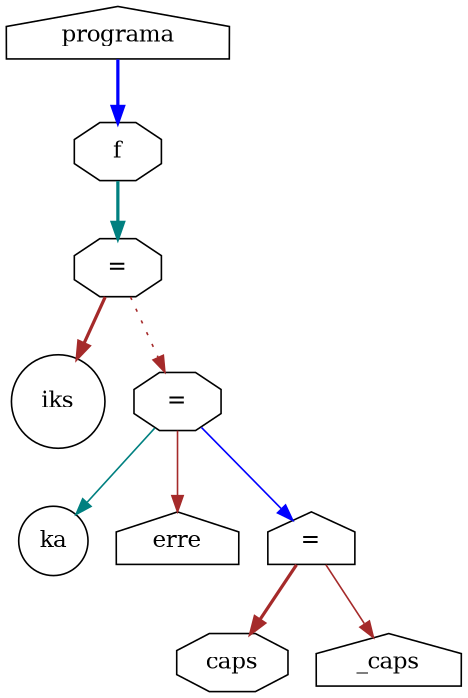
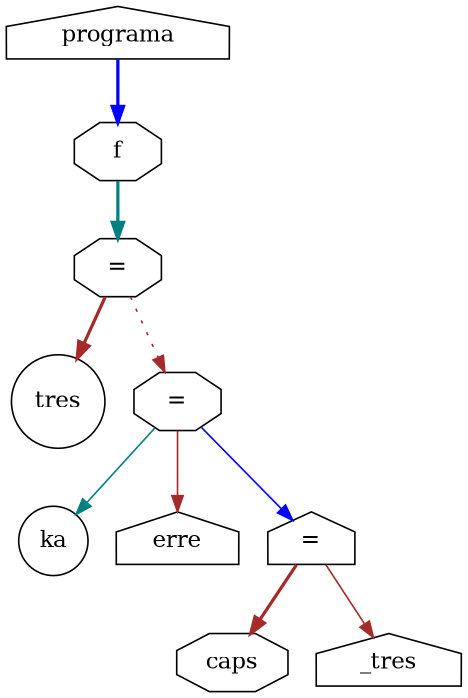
  digraph {
    node [shape=house]
    edge [color=brown style=bold]
    n1 [label=programa]
    n2 [label=f shape=octagon]
    n3 [label="=" shape=octagon]
-   n4 [label=iks shape=circle]
+   n4 [label=tres shape=circle]
    n5 [label="=" shape=octagon]
    n6 [label=ka shape=circle]
    n7 [label=erre]
    n8 [label="="]
    n9 [label=caps shape=octagon]
-   n10 [label=_caps]
+   n10 [label=_tres]
    n1 -> n2 [color=blue]
    n2 -> n3 [color=teal]
    n3 -> n4
    n3 -> n5 [style=dotted]
    n5 -> n6 [color=teal style=solid]
    n5 -> n7 [style=solid]
    n5 -> n8 [color=blue style=solid]
    n8 -> n9
    n8 -> n10 [style=solid]
  }
